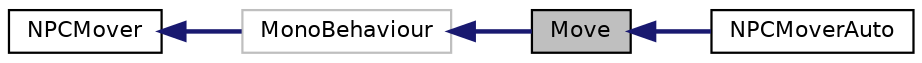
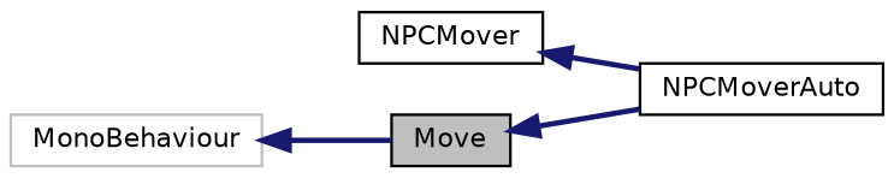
  digraph {
    rankdir=LR
    node [color=black fillcolor=white fontname=Helvetica fontsize=10 shape=record style=filled]
    edge [color=midnightblue dir=back fontname=Helvetica fontsize=10 labelfontname=Helvetica labelfontsize=10 style=bold]
    n1 [fillcolor=grey75 fontcolor=black height=0.2 label=Move width=0.4]
    n2 [height=0.2 label=NPCMoverAuto width=0.4]
    n3 [height=0.2 label=NPCMover width=0.4]
    n4 [color=grey75 height=0.2 label=MonoBehaviour width=0.4]
    n1 -> n2
-   n3 -> n4
+   n3 -> n2
    n4 -> n1
  }
